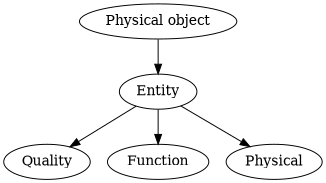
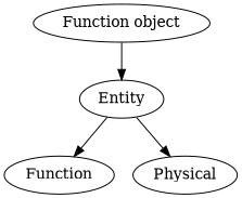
  digraph {
    Entity
-   Quality
    Function
    n4 [label=Physical]
-   "Physical object"
-   Entity -> Quality
+   "Physical object" [label="Function object"]
    Entity -> Function
    Entity -> n4
    "Physical object" -> Entity
  }
